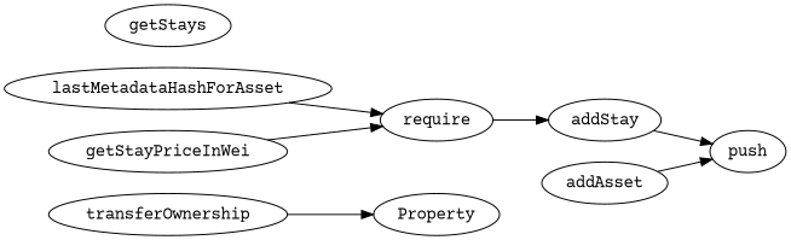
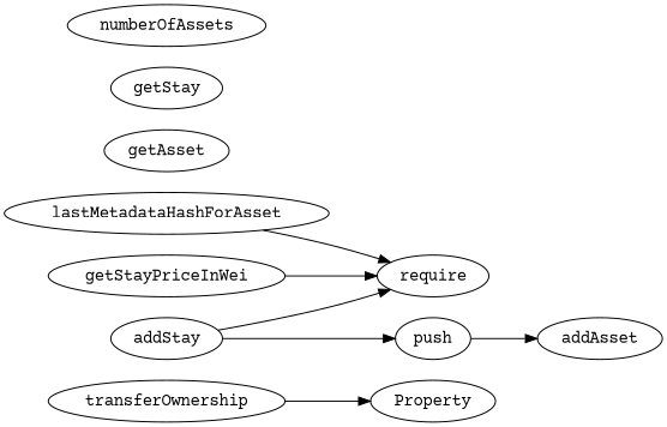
  strict digraph {
    fontname="Courier Prime"
    rankdir=LR
    node [fontname="Courier Prime"]
    edge [fontname="Courier Prime"]
    transferOwnership
    Property
    lastMetadataHashForAsset
    require
    addAsset
    push
+   getAsset
    addStay
+   getStay
    getStayPriceInWei
-   getStays
+   numberOfAssets
    transferOwnership -> Property
    lastMetadataHashForAsset -> require
-   addAsset -> push
-   require -> addStay
+   push -> addAsset
+   addStay -> require
    addStay -> push
    getStayPriceInWei -> require
  }
